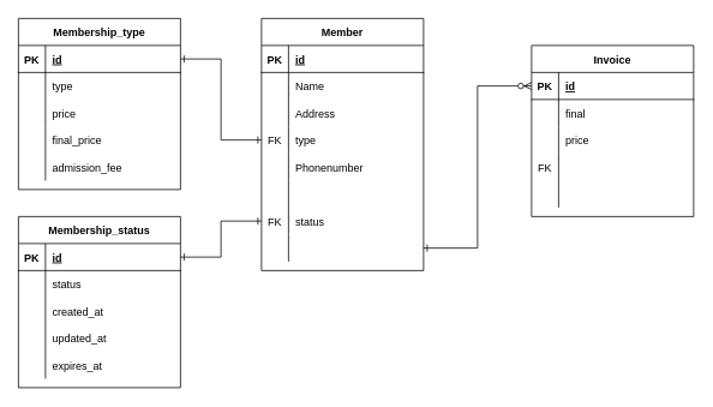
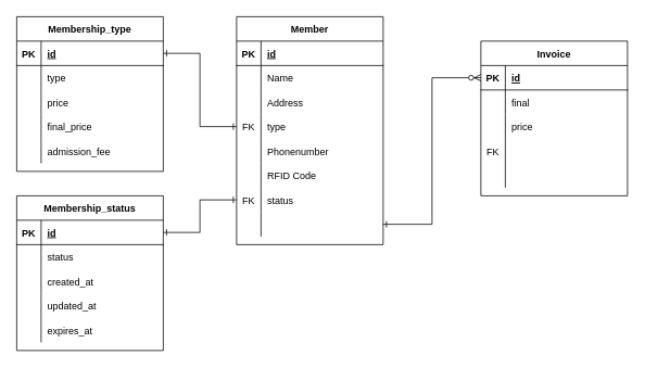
  <mxCell id="0" />
  <mxCell id="1" parent="0" />
  <mxCell id="2" value="Member" style="shape=table;startSize=30;container=1;collapsible=1;childLayout=tableLayout;fixedRows=1;rowLines=0;fontStyle=1;align=center;resizeLast=1;" parent="1" vertex="1"><mxGeometry x="290" y="20" width="180" height="280" as="geometry" /></mxCell>
  <mxCell id="3" value="" style="shape=partialRectangle;collapsible=0;dropTarget=0;pointerEvents=0;fillColor=none;top=0;left=0;bottom=1;right=0;points=[[0,0.5],[1,0.5]];portConstraint=eastwest;" parent="2" vertex="1"><mxGeometry y="30" width="180" height="30" as="geometry" /></mxCell>
  <mxCell id="4" value="PK" style="shape=partialRectangle;connectable=0;fillColor=none;top=0;left=0;bottom=0;right=0;fontStyle=1;overflow=hidden;" parent="3" vertex="1"><mxGeometry width="30" height="30" as="geometry" /></mxCell>
  <mxCell id="5" value="id" style="shape=partialRectangle;connectable=0;fillColor=none;top=0;left=0;bottom=0;right=0;align=left;spacingLeft=6;fontStyle=5;overflow=hidden;" parent="3" vertex="1"><mxGeometry x="30" width="150" height="30" as="geometry" /></mxCell>
  <mxCell id="6" value="" style="shape=partialRectangle;collapsible=0;dropTarget=0;pointerEvents=0;fillColor=none;top=0;left=0;bottom=0;right=0;points=[[0,0.5],[1,0.5]];portConstraint=eastwest;" parent="2" vertex="1"><mxGeometry y="60" width="180" height="30" as="geometry" /></mxCell>
  <mxCell id="7" value="" style="shape=partialRectangle;connectable=0;fillColor=none;top=0;left=0;bottom=0;right=0;editable=1;overflow=hidden;" parent="6" vertex="1"><mxGeometry width="30" height="30" as="geometry" /></mxCell>
  <mxCell id="8" value="Name" style="shape=partialRectangle;connectable=0;fillColor=none;top=0;left=0;bottom=0;right=0;align=left;spacingLeft=6;overflow=hidden;" parent="6" vertex="1"><mxGeometry x="30" width="150" height="30" as="geometry" /></mxCell>
  <mxCell id="9" value="" style="shape=partialRectangle;collapsible=0;dropTarget=0;pointerEvents=0;fillColor=none;top=0;left=0;bottom=0;right=0;points=[[0,0.5],[1,0.5]];portConstraint=eastwest;" parent="2" vertex="1"><mxGeometry y="90" width="180" height="30" as="geometry" /></mxCell>
  <mxCell id="10" value="" style="shape=partialRectangle;connectable=0;fillColor=none;top=0;left=0;bottom=0;right=0;editable=1;overflow=hidden;" parent="9" vertex="1"><mxGeometry width="30" height="30" as="geometry" /></mxCell>
  <mxCell id="11" value="Address" style="shape=partialRectangle;connectable=0;fillColor=none;top=0;left=0;bottom=0;right=0;align=left;spacingLeft=6;overflow=hidden;" parent="9" vertex="1"><mxGeometry x="30" width="150" height="30" as="geometry" /></mxCell>
  <mxCell id="12" value="" style="shape=partialRectangle;collapsible=0;dropTarget=0;pointerEvents=0;fillColor=none;top=0;left=0;bottom=0;right=0;points=[[0,0.5],[1,0.5]];portConstraint=eastwest;" parent="2" vertex="1"><mxGeometry y="120" width="180" height="30" as="geometry" /></mxCell>
  <mxCell id="13" value="FK" style="shape=partialRectangle;connectable=0;fillColor=none;top=0;left=0;bottom=0;right=0;editable=1;overflow=hidden;" parent="12" vertex="1"><mxGeometry width="30" height="30" as="geometry" /></mxCell>
  <mxCell id="14" value="type" style="shape=partialRectangle;connectable=0;fillColor=none;top=0;left=0;bottom=0;right=0;align=left;spacingLeft=6;overflow=hidden;" parent="12" vertex="1"><mxGeometry x="30" width="150" height="30" as="geometry" /></mxCell>
  <mxCell id="15" value="" style="shape=partialRectangle;collapsible=0;dropTarget=0;pointerEvents=0;fillColor=none;top=0;left=0;bottom=0;right=0;points=[[0,0.5],[1,0.5]];portConstraint=eastwest;" parent="2" vertex="1"><mxGeometry y="150" width="180" height="30" as="geometry" /></mxCell>
  <mxCell id="16" value="" style="shape=partialRectangle;connectable=0;fillColor=none;top=0;left=0;bottom=0;right=0;editable=1;overflow=hidden;" parent="15" vertex="1"><mxGeometry width="30" height="30" as="geometry" /></mxCell>
  <mxCell id="17" value="Phonenumber" style="shape=partialRectangle;connectable=0;fillColor=none;top=0;left=0;bottom=0;right=0;align=left;spacingLeft=6;overflow=hidden;" parent="15" vertex="1"><mxGeometry x="30" width="150" height="30" as="geometry" /></mxCell>
  <mxCell id="18" value="" style="shape=partialRectangle;collapsible=0;dropTarget=0;pointerEvents=0;fillColor=none;top=0;left=0;bottom=0;right=0;points=[[0,0.5],[1,0.5]];portConstraint=eastwest;" parent="2" vertex="1"><mxGeometry y="180" width="180" height="30" as="geometry" /></mxCell>
  <mxCell id="19" value="" style="shape=partialRectangle;connectable=0;fillColor=none;top=0;left=0;bottom=0;right=0;editable=1;overflow=hidden;" parent="18" vertex="1"><mxGeometry width="30" height="30" as="geometry" /></mxCell>
+ <mxCell id="20" value="RFID Code" style="shape=partialRectangle;connectable=0;fillColor=none;top=0;left=0;bottom=0;right=0;align=left;spacingLeft=6;overflow=hidden;" parent="18" vertex="1"><mxGeometry x="30" width="150" height="30" as="geometry" /></mxCell>
  <mxCell id="21" value="" style="shape=partialRectangle;collapsible=0;dropTarget=0;pointerEvents=0;fillColor=none;top=0;left=0;bottom=0;right=0;points=[[0,0.5],[1,0.5]];portConstraint=eastwest;" parent="2" vertex="1"><mxGeometry y="210" width="180" height="30" as="geometry" /></mxCell>
  <mxCell id="22" value="FK" style="shape=partialRectangle;connectable=0;fillColor=none;top=0;left=0;bottom=0;right=0;editable=1;overflow=hidden;" parent="21" vertex="1"><mxGeometry width="30" height="30" as="geometry" /></mxCell>
  <mxCell id="23" value="status" style="shape=partialRectangle;connectable=0;fillColor=none;top=0;left=0;bottom=0;right=0;align=left;spacingLeft=6;overflow=hidden;" parent="21" vertex="1"><mxGeometry x="30" width="150" height="30" as="geometry" /></mxCell>
  <mxCell id="24" value="" style="shape=partialRectangle;collapsible=0;dropTarget=0;pointerEvents=0;fillColor=none;top=0;left=0;bottom=0;right=0;points=[[0,0.5],[1,0.5]];portConstraint=eastwest;" vertex="1" parent="2"><mxGeometry y="240" width="180" height="30" as="geometry" /></mxCell>
  <mxCell id="25" value="" style="shape=partialRectangle;connectable=0;fillColor=none;top=0;left=0;bottom=0;right=0;editable=1;overflow=hidden;" vertex="1" parent="24"><mxGeometry width="30" height="30" as="geometry" /></mxCell>
  <mxCell id="26" value="" style="shape=partialRectangle;connectable=0;fillColor=none;top=0;left=0;bottom=0;right=0;align=left;spacingLeft=6;overflow=hidden;" vertex="1" parent="24"><mxGeometry x="30" width="150" height="30" as="geometry" /></mxCell>
  <mxCell id="27" value="Membership_type" style="shape=table;startSize=30;container=1;collapsible=1;childLayout=tableLayout;fixedRows=1;rowLines=0;fontStyle=1;align=center;resizeLast=1;" parent="1" vertex="1"><mxGeometry x="20" y="20" width="180" height="190" as="geometry" /></mxCell>
  <mxCell id="28" value="" style="shape=partialRectangle;collapsible=0;dropTarget=0;pointerEvents=0;fillColor=none;top=0;left=0;bottom=1;right=0;points=[[0,0.5],[1,0.5]];portConstraint=eastwest;" parent="27" vertex="1"><mxGeometry y="30" width="180" height="30" as="geometry" /></mxCell>
  <mxCell id="29" value="PK" style="shape=partialRectangle;connectable=0;fillColor=none;top=0;left=0;bottom=0;right=0;fontStyle=1;overflow=hidden;" parent="28" vertex="1"><mxGeometry width="30" height="30" as="geometry" /></mxCell>
  <mxCell id="30" value="id" style="shape=partialRectangle;connectable=0;fillColor=none;top=0;left=0;bottom=0;right=0;align=left;spacingLeft=6;fontStyle=5;overflow=hidden;" parent="28" vertex="1"><mxGeometry x="30" width="150" height="30" as="geometry" /></mxCell>
  <mxCell id="31" value="" style="shape=partialRectangle;collapsible=0;dropTarget=0;pointerEvents=0;fillColor=none;top=0;left=0;bottom=0;right=0;points=[[0,0.5],[1,0.5]];portConstraint=eastwest;" parent="27" vertex="1"><mxGeometry y="60" width="180" height="30" as="geometry" /></mxCell>
  <mxCell id="32" value="" style="shape=partialRectangle;connectable=0;fillColor=none;top=0;left=0;bottom=0;right=0;editable=1;overflow=hidden;" parent="31" vertex="1"><mxGeometry width="30" height="30" as="geometry" /></mxCell>
  <mxCell id="33" value="type" style="shape=partialRectangle;connectable=0;fillColor=none;top=0;left=0;bottom=0;right=0;align=left;spacingLeft=6;overflow=hidden;" parent="31" vertex="1"><mxGeometry x="30" width="150" height="30" as="geometry" /></mxCell>
  <mxCell id="34" value="" style="shape=partialRectangle;collapsible=0;dropTarget=0;pointerEvents=0;fillColor=none;top=0;left=0;bottom=0;right=0;points=[[0,0.5],[1,0.5]];portConstraint=eastwest;" parent="27" vertex="1"><mxGeometry y="90" width="180" height="30" as="geometry" /></mxCell>
  <mxCell id="35" value="" style="shape=partialRectangle;connectable=0;fillColor=none;top=0;left=0;bottom=0;right=0;editable=1;overflow=hidden;" parent="34" vertex="1"><mxGeometry width="30" height="30" as="geometry" /></mxCell>
  <mxCell id="36" value="price" style="shape=partialRectangle;connectable=0;fillColor=none;top=0;left=0;bottom=0;right=0;align=left;spacingLeft=6;overflow=hidden;" parent="34" vertex="1"><mxGeometry x="30" width="150" height="30" as="geometry" /></mxCell>
  <mxCell id="37" value="" style="shape=partialRectangle;collapsible=0;dropTarget=0;pointerEvents=0;fillColor=none;top=0;left=0;bottom=0;right=0;points=[[0,0.5],[1,0.5]];portConstraint=eastwest;" parent="27" vertex="1"><mxGeometry y="120" width="180" height="30" as="geometry" /></mxCell>
  <mxCell id="38" value="" style="shape=partialRectangle;connectable=0;fillColor=none;top=0;left=0;bottom=0;right=0;editable=1;overflow=hidden;" parent="37" vertex="1"><mxGeometry width="30" height="30" as="geometry" /></mxCell>
  <mxCell id="39" value="final_price" style="shape=partialRectangle;connectable=0;fillColor=none;top=0;left=0;bottom=0;right=0;align=left;spacingLeft=6;overflow=hidden;" parent="37" vertex="1"><mxGeometry x="30" width="150" height="30" as="geometry" /></mxCell>
  <mxCell id="40" value="" style="shape=partialRectangle;collapsible=0;dropTarget=0;pointerEvents=0;fillColor=none;top=0;left=0;bottom=0;right=0;points=[[0,0.5],[1,0.5]];portConstraint=eastwest;" parent="27" vertex="1"><mxGeometry y="150" width="180" height="30" as="geometry" /></mxCell>
  <mxCell id="41" value="" style="shape=partialRectangle;connectable=0;fillColor=none;top=0;left=0;bottom=0;right=0;editable=1;overflow=hidden;" parent="40" vertex="1"><mxGeometry width="30" height="30" as="geometry" /></mxCell>
  <mxCell id="42" value="admission_fee" style="shape=partialRectangle;connectable=0;fillColor=none;top=0;left=0;bottom=0;right=0;align=left;spacingLeft=6;overflow=hidden;" parent="40" vertex="1"><mxGeometry x="30" width="150" height="30" as="geometry" /></mxCell>
  <mxCell id="43" value="Membership_status" style="shape=table;startSize=30;container=1;collapsible=1;childLayout=tableLayout;fixedRows=1;rowLines=0;fontStyle=1;align=center;resizeLast=1;" parent="1" vertex="1"><mxGeometry x="20" y="240" width="180" height="190" as="geometry" /></mxCell>
  <mxCell id="44" value="" style="shape=partialRectangle;collapsible=0;dropTarget=0;pointerEvents=0;fillColor=none;top=0;left=0;bottom=1;right=0;points=[[0,0.5],[1,0.5]];portConstraint=eastwest;" parent="43" vertex="1"><mxGeometry y="30" width="180" height="30" as="geometry" /></mxCell>
  <mxCell id="45" value="PK" style="shape=partialRectangle;connectable=0;fillColor=none;top=0;left=0;bottom=0;right=0;fontStyle=1;overflow=hidden;" parent="44" vertex="1"><mxGeometry width="30" height="30" as="geometry" /></mxCell>
  <mxCell id="46" value="id" style="shape=partialRectangle;connectable=0;fillColor=none;top=0;left=0;bottom=0;right=0;align=left;spacingLeft=6;fontStyle=5;overflow=hidden;" parent="44" vertex="1"><mxGeometry x="30" width="150" height="30" as="geometry" /></mxCell>
  <mxCell id="47" value="" style="shape=partialRectangle;collapsible=0;dropTarget=0;pointerEvents=0;fillColor=none;top=0;left=0;bottom=0;right=0;points=[[0,0.5],[1,0.5]];portConstraint=eastwest;" parent="43" vertex="1"><mxGeometry y="60" width="180" height="30" as="geometry" /></mxCell>
  <mxCell id="48" value="" style="shape=partialRectangle;connectable=0;fillColor=none;top=0;left=0;bottom=0;right=0;editable=1;overflow=hidden;" parent="47" vertex="1"><mxGeometry width="30" height="30" as="geometry" /></mxCell>
  <mxCell id="49" value="status" style="shape=partialRectangle;connectable=0;fillColor=none;top=0;left=0;bottom=0;right=0;align=left;spacingLeft=6;overflow=hidden;" parent="47" vertex="1"><mxGeometry x="30" width="150" height="30" as="geometry" /></mxCell>
  <mxCell id="50" value="" style="shape=partialRectangle;collapsible=0;dropTarget=0;pointerEvents=0;fillColor=none;top=0;left=0;bottom=0;right=0;points=[[0,0.5],[1,0.5]];portConstraint=eastwest;" parent="43" vertex="1"><mxGeometry y="90" width="180" height="30" as="geometry" /></mxCell>
  <mxCell id="51" value="" style="shape=partialRectangle;connectable=0;fillColor=none;top=0;left=0;bottom=0;right=0;editable=1;overflow=hidden;" parent="50" vertex="1"><mxGeometry width="30" height="30" as="geometry" /></mxCell>
  <mxCell id="52" value="created_at" style="shape=partialRectangle;connectable=0;fillColor=none;top=0;left=0;bottom=0;right=0;align=left;spacingLeft=6;overflow=hidden;" parent="50" vertex="1"><mxGeometry x="30" width="150" height="30" as="geometry" /></mxCell>
  <mxCell id="53" value="" style="shape=partialRectangle;collapsible=0;dropTarget=0;pointerEvents=0;fillColor=none;top=0;left=0;bottom=0;right=0;points=[[0,0.5],[1,0.5]];portConstraint=eastwest;" parent="43" vertex="1"><mxGeometry y="120" width="180" height="30" as="geometry" /></mxCell>
  <mxCell id="54" value="" style="shape=partialRectangle;connectable=0;fillColor=none;top=0;left=0;bottom=0;right=0;editable=1;overflow=hidden;" parent="53" vertex="1"><mxGeometry width="30" height="30" as="geometry" /></mxCell>
  <mxCell id="55" value="updated_at" style="shape=partialRectangle;connectable=0;fillColor=none;top=0;left=0;bottom=0;right=0;align=left;spacingLeft=6;overflow=hidden;" parent="53" vertex="1"><mxGeometry x="30" width="150" height="30" as="geometry" /></mxCell>
  <mxCell id="56" value="" style="shape=partialRectangle;collapsible=0;dropTarget=0;pointerEvents=0;fillColor=none;top=0;left=0;bottom=0;right=0;points=[[0,0.5],[1,0.5]];portConstraint=eastwest;" parent="43" vertex="1"><mxGeometry y="150" width="180" height="30" as="geometry" /></mxCell>
  <mxCell id="57" value="" style="shape=partialRectangle;connectable=0;fillColor=none;top=0;left=0;bottom=0;right=0;editable=1;overflow=hidden;" parent="56" vertex="1"><mxGeometry width="30" height="30" as="geometry" /></mxCell>
  <mxCell id="58" value="expires_at" style="shape=partialRectangle;connectable=0;fillColor=none;top=0;left=0;bottom=0;right=0;align=left;spacingLeft=6;overflow=hidden;" parent="56" vertex="1"><mxGeometry x="30" width="150" height="30" as="geometry" /></mxCell>
  <mxCell id="59" style="edgeStyle=orthogonalEdgeStyle;rounded=0;orthogonalLoop=1;jettySize=auto;html=1;entryX=1;entryY=0.5;entryDx=0;entryDy=0;endArrow=ERone;endFill=0;startArrow=ERone;startFill=0;" parent="1" source="12" target="28" edge="1"><mxGeometry relative="1" as="geometry" /></mxCell>
  <mxCell id="60" style="edgeStyle=orthogonalEdgeStyle;rounded=0;orthogonalLoop=1;jettySize=auto;html=1;endArrow=ERone;endFill=0;startArrow=ERone;startFill=0;" parent="1" source="21" target="44" edge="1"><mxGeometry relative="1" as="geometry" /></mxCell>
  <mxCell id="61" value="Invoice" style="shape=table;startSize=30;container=1;collapsible=1;childLayout=tableLayout;fixedRows=1;rowLines=0;fontStyle=1;align=center;resizeLast=1;" vertex="1" parent="1"><mxGeometry x="590" y="50" width="180" height="190" as="geometry" /></mxCell>
  <mxCell id="62" value="" style="shape=partialRectangle;collapsible=0;dropTarget=0;pointerEvents=0;fillColor=none;top=0;left=0;bottom=1;right=0;points=[[0,0.5],[1,0.5]];portConstraint=eastwest;" vertex="1" parent="61"><mxGeometry y="30" width="180" height="30" as="geometry" /></mxCell>
  <mxCell id="63" value="PK" style="shape=partialRectangle;connectable=0;fillColor=none;top=0;left=0;bottom=0;right=0;fontStyle=1;overflow=hidden;" vertex="1" parent="62"><mxGeometry width="30" height="30" as="geometry" /></mxCell>
  <mxCell id="64" value="id" style="shape=partialRectangle;connectable=0;fillColor=none;top=0;left=0;bottom=0;right=0;align=left;spacingLeft=6;fontStyle=5;overflow=hidden;" vertex="1" parent="62"><mxGeometry x="30" width="150" height="30" as="geometry" /></mxCell>
  <mxCell id="65" value="" style="shape=partialRectangle;collapsible=0;dropTarget=0;pointerEvents=0;fillColor=none;top=0;left=0;bottom=0;right=0;points=[[0,0.5],[1,0.5]];portConstraint=eastwest;" vertex="1" parent="61"><mxGeometry y="60" width="180" height="30" as="geometry" /></mxCell>
  <mxCell id="66" value="" style="shape=partialRectangle;connectable=0;fillColor=none;top=0;left=0;bottom=0;right=0;editable=1;overflow=hidden;" vertex="1" parent="65"><mxGeometry width="30" height="30" as="geometry" /></mxCell>
  <mxCell id="67" value="final" style="shape=partialRectangle;connectable=0;fillColor=none;top=0;left=0;bottom=0;right=0;align=left;spacingLeft=6;overflow=hidden;" vertex="1" parent="65"><mxGeometry x="30" width="150" height="30" as="geometry" /></mxCell>
  <mxCell id="68" value="" style="shape=partialRectangle;collapsible=0;dropTarget=0;pointerEvents=0;fillColor=none;top=0;left=0;bottom=0;right=0;points=[[0,0.5],[1,0.5]];portConstraint=eastwest;" vertex="1" parent="61"><mxGeometry y="90" width="180" height="30" as="geometry" /></mxCell>
  <mxCell id="69" value="" style="shape=partialRectangle;connectable=0;fillColor=none;top=0;left=0;bottom=0;right=0;editable=1;overflow=hidden;" vertex="1" parent="68"><mxGeometry width="30" height="30" as="geometry" /></mxCell>
  <mxCell id="70" value="price" style="shape=partialRectangle;connectable=0;fillColor=none;top=0;left=0;bottom=0;right=0;align=left;spacingLeft=6;overflow=hidden;" vertex="1" parent="68"><mxGeometry x="30" width="150" height="30" as="geometry" /></mxCell>
  <mxCell id="71" value="" style="shape=partialRectangle;collapsible=0;dropTarget=0;pointerEvents=0;fillColor=none;top=0;left=0;bottom=0;right=0;points=[[0,0.5],[1,0.5]];portConstraint=eastwest;" vertex="1" parent="61"><mxGeometry y="120" width="180" height="30" as="geometry" /></mxCell>
  <mxCell id="72" value="FK" style="shape=partialRectangle;connectable=0;fillColor=none;top=0;left=0;bottom=0;right=0;editable=1;overflow=hidden;" vertex="1" parent="71"><mxGeometry width="30" height="30" as="geometry" /></mxCell>
  <mxCell id="73" value="" style="shape=partialRectangle;collapsible=0;dropTarget=0;pointerEvents=0;fillColor=none;top=0;left=0;bottom=0;right=0;points=[[0,0.5],[1,0.5]];portConstraint=eastwest;" vertex="1" parent="61"><mxGeometry y="150" width="180" height="30" as="geometry" /></mxCell>
  <mxCell id="74" value="" style="shape=partialRectangle;connectable=0;fillColor=none;top=0;left=0;bottom=0;right=0;editable=1;overflow=hidden;" vertex="1" parent="73"><mxGeometry width="30" height="30" as="geometry" /></mxCell>
  <mxCell id="75" value="" style="shape=partialRectangle;connectable=0;fillColor=none;top=0;left=0;bottom=0;right=0;align=left;spacingLeft=6;overflow=hidden;" vertex="1" parent="73"><mxGeometry x="30" width="150" height="30" as="geometry" /></mxCell>
  <mxCell id="76" style="edgeStyle=orthogonalEdgeStyle;rounded=0;orthogonalLoop=1;jettySize=auto;html=1;entryX=0;entryY=0.5;entryDx=0;entryDy=0;startArrow=ERone;startFill=0;endArrow=ERzeroToMany;endFill=1;" edge="1" parent="1" source="24" target="62"><mxGeometry relative="1" as="geometry" /></mxCell>
